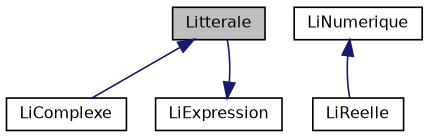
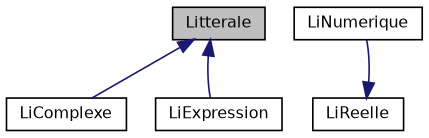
  digraph {
    node [color=black fillcolor=white fontname=Helvetica fontsize=10 shape=record style=filled]
    edge [color=midnightblue dir=back fontname=Helvetica fontsize=10 labelfontname=Helvetica labelfontsize=10 style=solid]
    n1 [fillcolor=grey75 fontcolor=black height=0.2 label=Litterale width=0.4]
    n2 [height=0.2 label=LiComplexe width=0.4]
    n3 [height=0.2 label=LiExpression width=0.4]
    n4 [height=0.2 label=LiNumerique width=0.4]
    n5 [height=0.2 label=LiReelle width=0.4]
    n1 -> n2
-   n3 -> n1
-   n4 -> n5
+   n1 -> n3
+   n5 -> n4
  }
